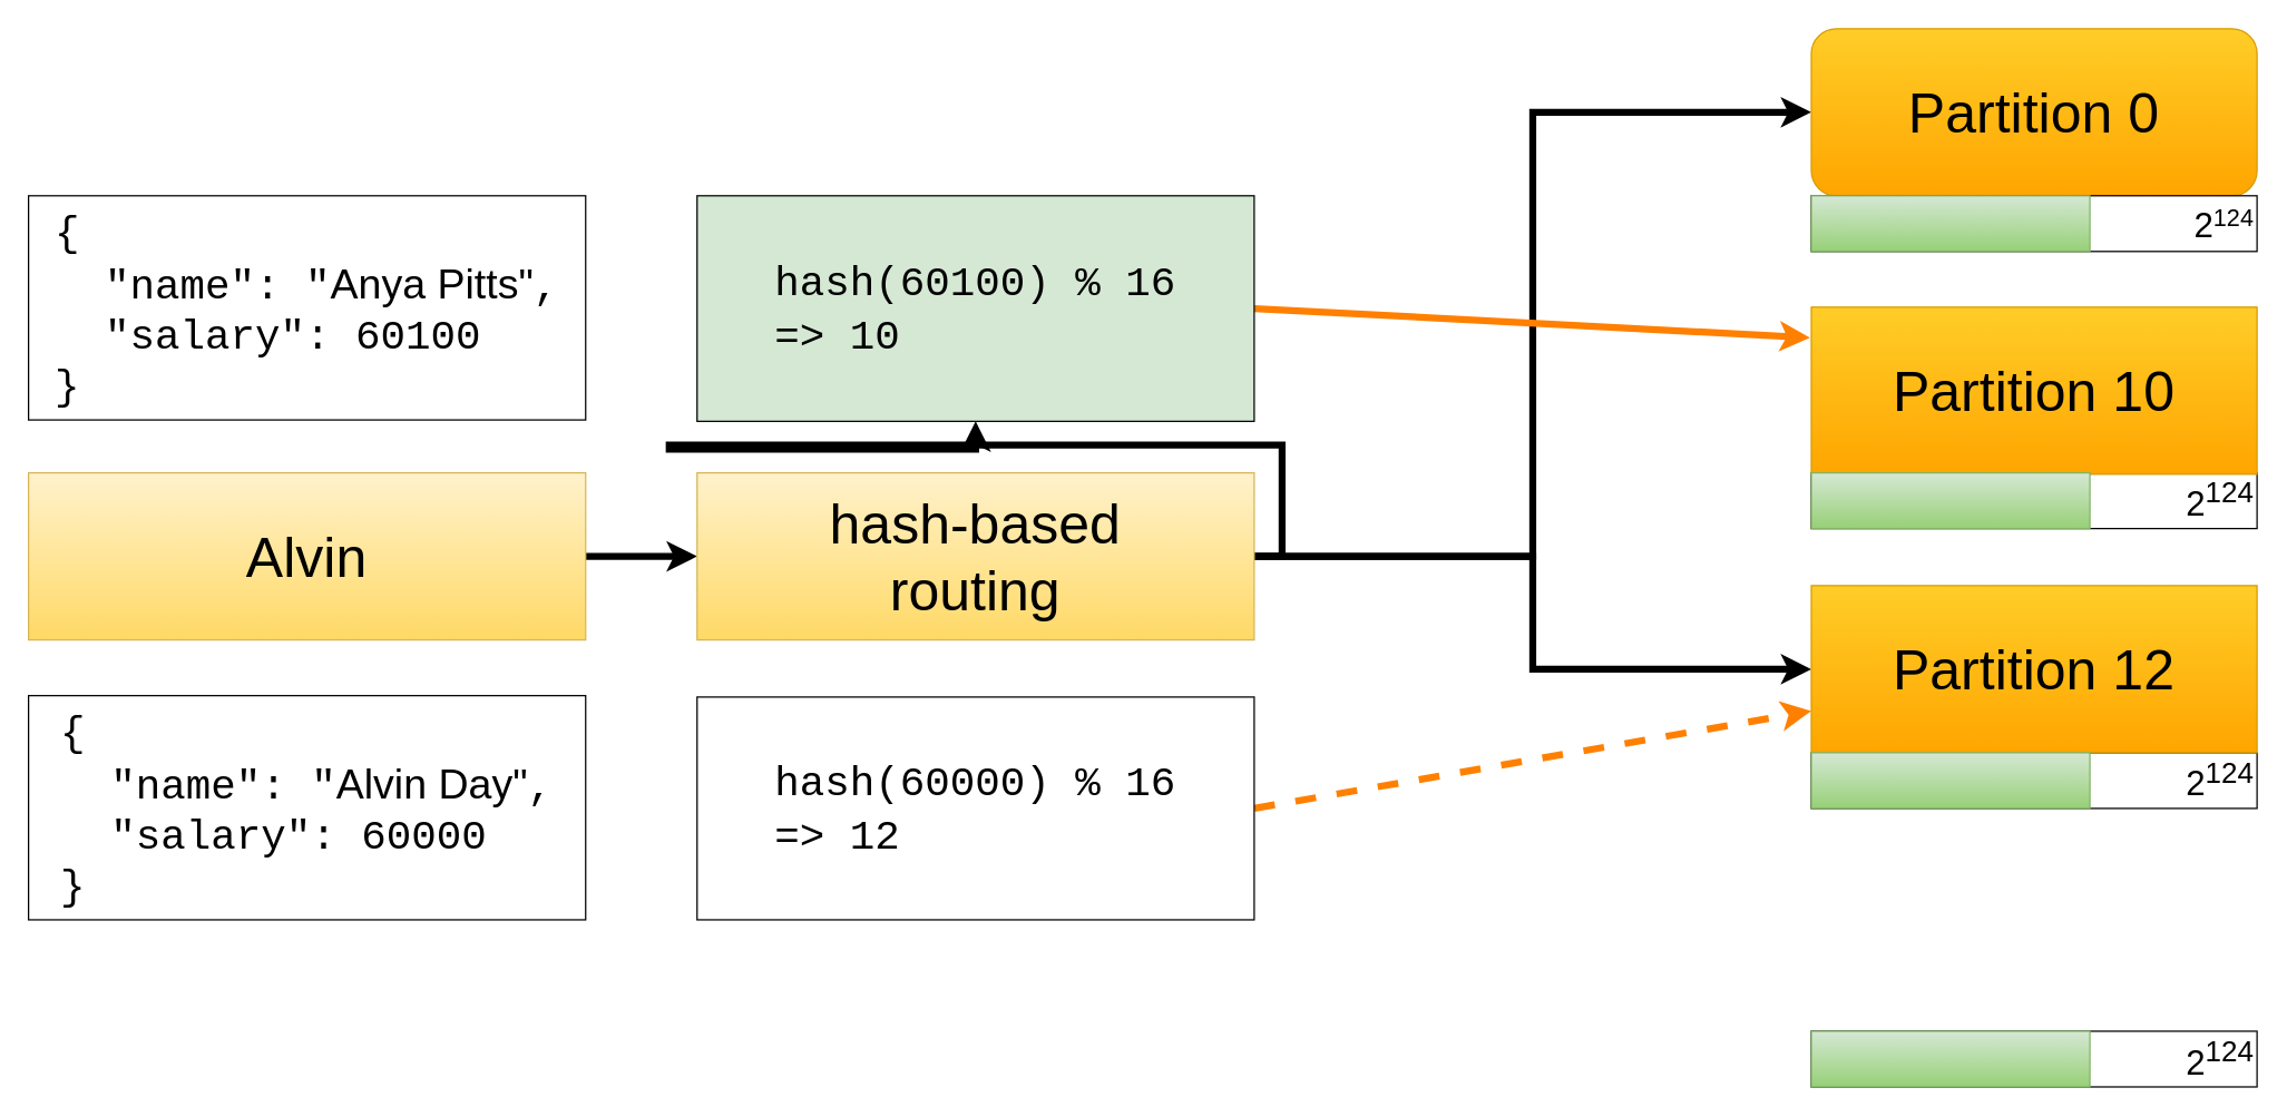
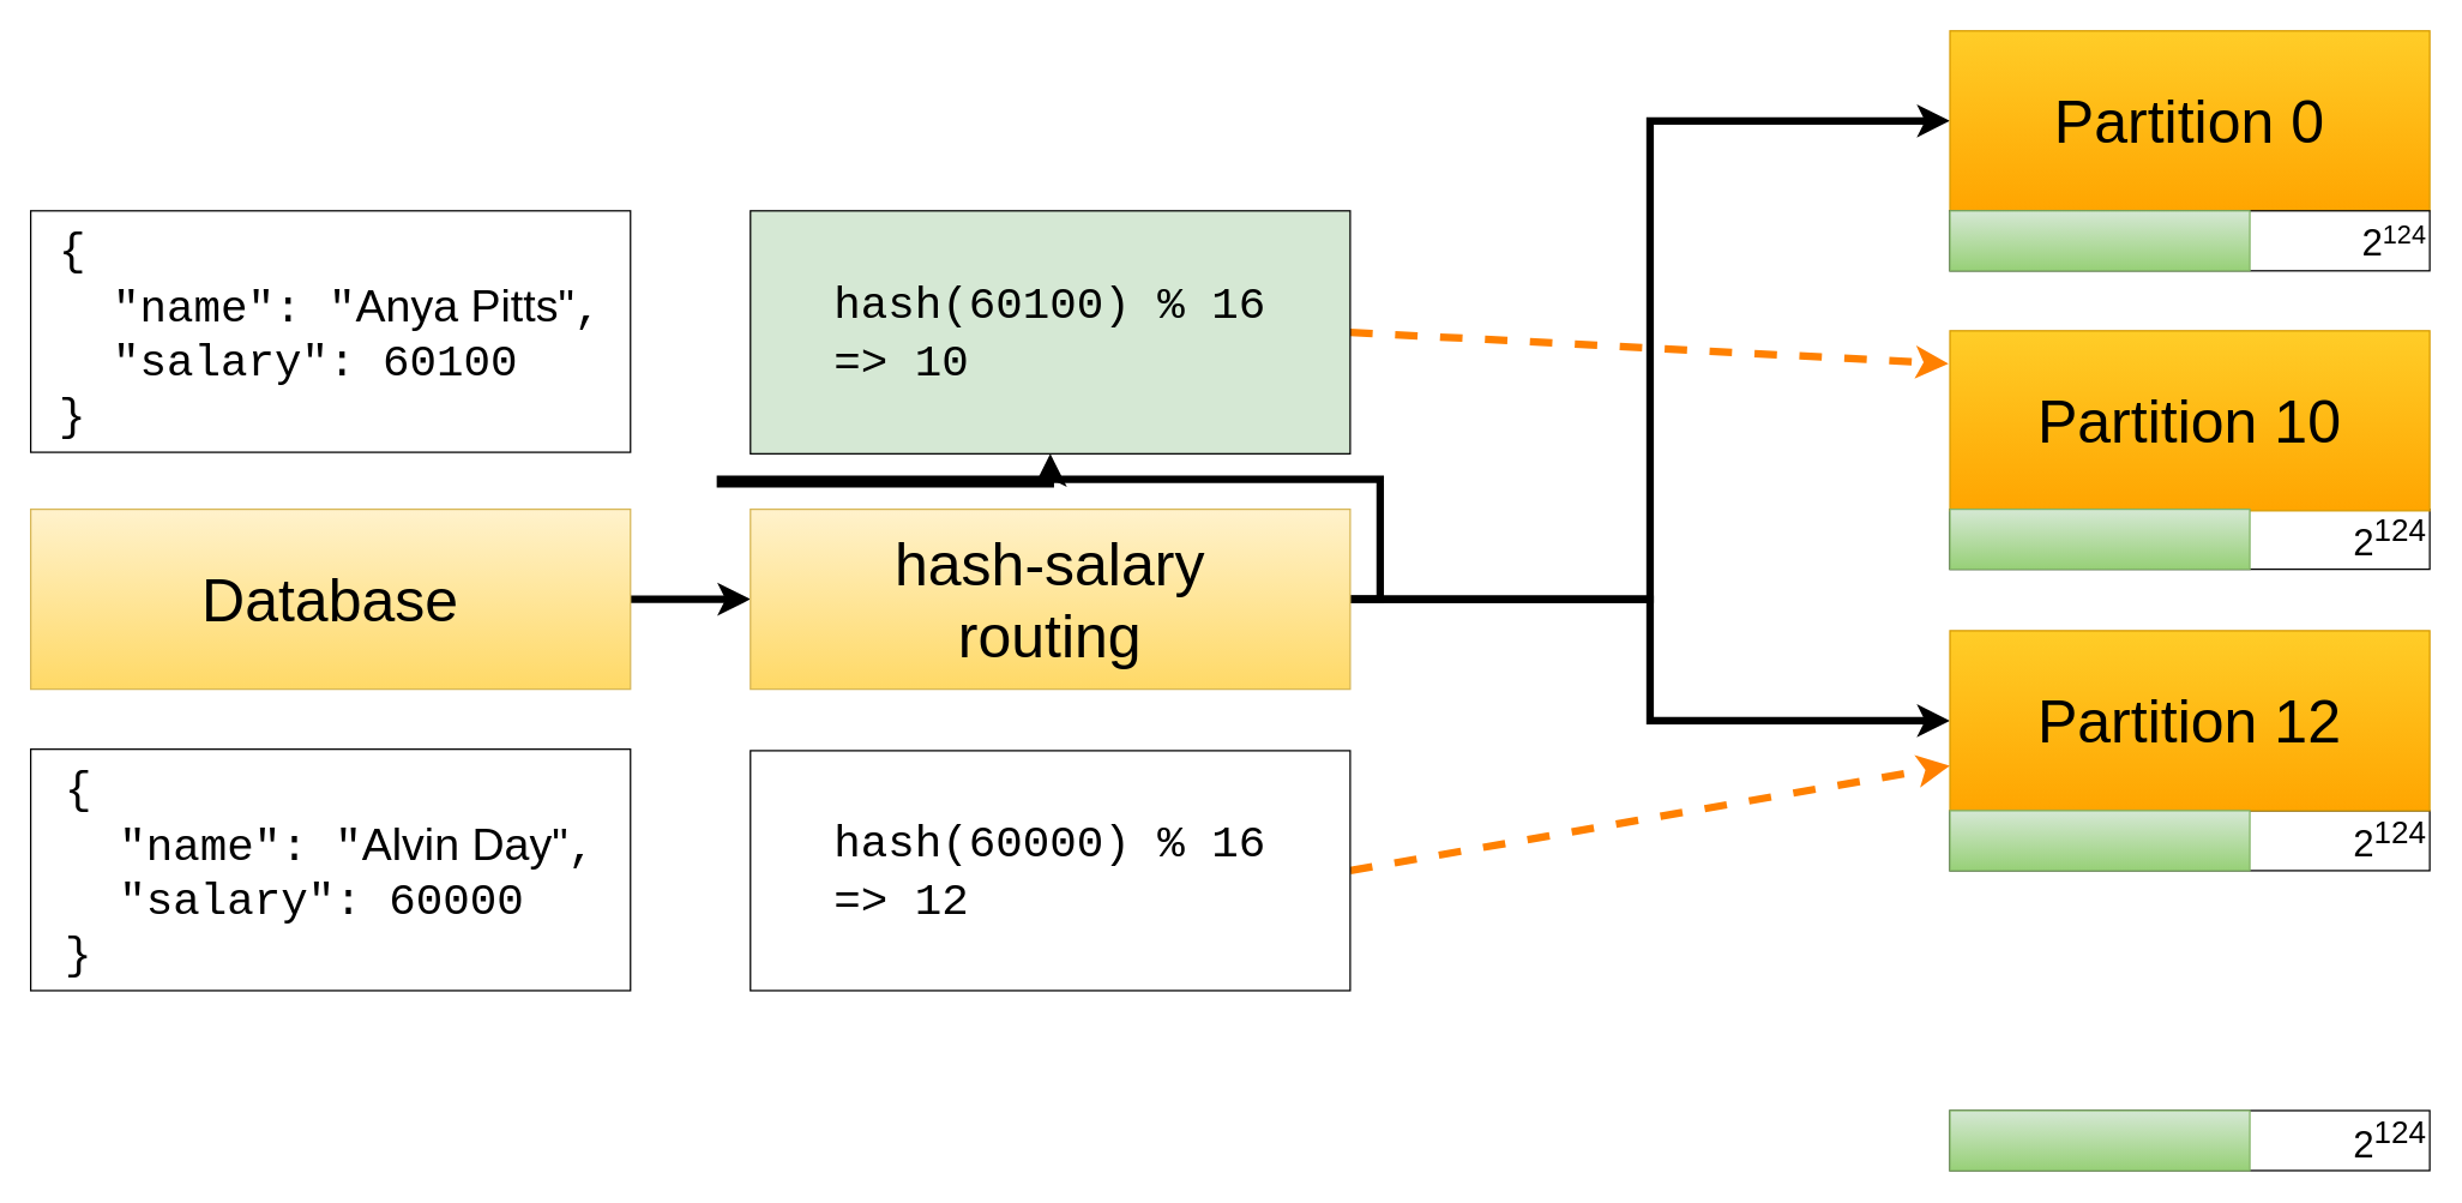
  <mxCell id="0" />
  <mxCell id="1" parent="0" />
  <mxCell id="2" value="2&lt;sup&gt;124&lt;/sup&gt;" style="rounded=0;whiteSpace=wrap;html=1;fontSize=25;align=right;" parent="1" vertex="1"><mxGeometry x="1300" y="339" width="320" height="40" as="geometry" /></mxCell>
  <mxCell id="3" value="2&lt;sup&gt;124&lt;/sup&gt;" style="rounded=0;whiteSpace=wrap;html=1;fontSize=25;align=right;" parent="1" vertex="1"><mxGeometry x="1300" y="540" width="320" height="40" as="geometry" /></mxCell>
  <mxCell id="4" style="rounded=0;orthogonalLoop=1;jettySize=auto;html=1;exitX=1;exitY=0.5;exitDx=0;exitDy=0;fontSize=40;strokeWidth=5;edgeStyle=orthogonalEdgeStyle;" parent="1" source="10" target="24" edge="1"><mxGeometry relative="1" as="geometry" /></mxCell>
  <mxCell id="5" style="edgeStyle=orthogonalEdgeStyle;rounded=0;orthogonalLoop=1;jettySize=auto;html=1;exitX=1;exitY=0.5;exitDx=0;exitDy=0;fontSize=30;strokeWidth=5;" parent="1" source="6" target="10" edge="1"><mxGeometry relative="1" as="geometry" /></mxCell>
- <mxCell id="6" value="&lt;font style=&quot;font-size: 40px;&quot;&gt;Alvin&lt;/font&gt;" style="rounded=0;whiteSpace=wrap;html=1;fillColor=#fff2cc;gradientColor=#ffd966;strokeColor=#d6b656;" parent="1" vertex="1"><mxGeometry x="20" y="339" width="400" height="120" as="geometry" /></mxCell>
+ <mxCell id="6" value="&lt;font style=&quot;font-size: 40px;&quot;&gt;Database&lt;/font&gt;" style="rounded=0;whiteSpace=wrap;html=1;fillColor=#fff2cc;gradientColor=#ffd966;strokeColor=#d6b656;" parent="1" vertex="1"><mxGeometry x="20" y="339" width="400" height="120" as="geometry" /></mxCell>
  <mxCell id="7" value="&lt;span style=&quot;font-size: 40px;&quot;&gt;Partition 10&lt;br&gt;&lt;/span&gt;" style="rounded=0;whiteSpace=wrap;html=1;fillColor=#ffcd28;gradientColor=#ffa500;strokeColor=#d79b00;" parent="1" vertex="1"><mxGeometry x="1300" y="220" width="320" height="120" as="geometry" /></mxCell>
  <mxCell id="8" style="edgeStyle=orthogonalEdgeStyle;rounded=0;orthogonalLoop=1;jettySize=auto;html=1;exitX=1;exitY=0.5;exitDx=0;exitDy=0;entryX=0;entryY=0.5;entryDx=0;entryDy=0;fontSize=40;strokeWidth=5;" parent="1" source="10" target="11" edge="1"><mxGeometry relative="1" as="geometry" /></mxCell>
  <mxCell id="9" style="edgeStyle=orthogonalEdgeStyle;rounded=0;orthogonalLoop=1;jettySize=auto;html=1;exitX=1;exitY=0.5;exitDx=0;exitDy=0;entryX=0;entryY=0.5;entryDx=0;entryDy=0;fontSize=40;strokeWidth=5;" parent="1" source="10" target="14" edge="1"><mxGeometry relative="1" as="geometry" /></mxCell>
- <mxCell id="10" value="&lt;font style=&quot;font-size: 40px;&quot;&gt;hash-based&lt;br&gt;routing&lt;br&gt;&lt;/font&gt;" style="rounded=0;whiteSpace=wrap;html=1;fillColor=#fff2cc;gradientColor=#ffd966;strokeColor=#d6b656;fontSize=30;" parent="1" vertex="1"><mxGeometry x="500" y="339" width="400" height="120" as="geometry" /></mxCell>
- <mxCell id="11" value="&lt;span style=&quot;font-size: 40px;&quot;&gt;Partition 0&lt;br&gt;&lt;/span&gt;" style="whiteSpace=wrap;html=1;fillColor=#ffcd28;gradientColor=#ffa500;strokeColor=#d79b00;rounded=1;" parent="1" vertex="1"><mxGeometry x="1300" y="20" width="320" height="120" as="geometry" /></mxCell>
+ <mxCell id="10" value="&lt;font style=&quot;font-size: 40px;&quot;&gt;hash-salary&lt;br&gt;routing&lt;br&gt;&lt;/font&gt;" style="rounded=0;whiteSpace=wrap;html=1;fillColor=#fff2cc;gradientColor=#ffd966;strokeColor=#d6b656;fontSize=30;" parent="1" vertex="1"><mxGeometry x="500" y="339" width="400" height="120" as="geometry" /></mxCell>
+ <mxCell id="11" value="&lt;span style=&quot;font-size: 40px;&quot;&gt;Partition 0&lt;br&gt;&lt;/span&gt;" style="rounded=0;whiteSpace=wrap;html=1;fillColor=#ffcd28;gradientColor=#ffa500;strokeColor=#d79b00;" parent="1" vertex="1"><mxGeometry x="1300" y="20" width="320" height="120" as="geometry" /></mxCell>
  <mxCell id="12" value="2&lt;span style=&quot;font-size: 20.833px;&quot;&gt;&lt;sup&gt;124&lt;/sup&gt;&lt;/span&gt;" style="rounded=0;whiteSpace=wrap;html=1;fontSize=25;align=right;" parent="1" vertex="1"><mxGeometry x="1300" y="140" width="320" height="40" as="geometry" /></mxCell>
  <mxCell id="13" value="" style="rounded=0;whiteSpace=wrap;html=1;fontSize=25;fillColor=#d5e8d4;gradientColor=#97d077;strokeColor=#82b366;" parent="1" vertex="1"><mxGeometry x="1300" y="140" width="200" height="40" as="geometry" /></mxCell>
  <mxCell id="14" value="&lt;span style=&quot;font-size: 40px;&quot;&gt;Partition 12&lt;br&gt;&lt;/span&gt;" style="rounded=0;whiteSpace=wrap;html=1;fillColor=#ffcd28;gradientColor=#ffa500;strokeColor=#d79b00;" parent="1" vertex="1"><mxGeometry x="1300" y="420" width="320" height="120" as="geometry" /></mxCell>
  <mxCell id="15" value="" style="rounded=0;whiteSpace=wrap;html=1;fontSize=25;fillColor=#d5e8d4;gradientColor=#97d077;strokeColor=#82b366;" parent="1" vertex="1"><mxGeometry x="1300" y="339" width="200" height="40" as="geometry" /></mxCell>
  <mxCell id="16" value="" style="rounded=0;whiteSpace=wrap;html=1;fontSize=25;fillColor=#d5e8d4;gradientColor=#97d077;strokeColor=#82b366;" parent="1" vertex="1"><mxGeometry x="1300" y="540" width="200" height="40" as="geometry" /></mxCell>
  <mxCell id="17" value="&lt;div style=&quot;text-align: left; font-size: 30px;&quot;&gt;&lt;span style=&quot;font-size: 30px; font-family: &amp;quot;Courier New&amp;quot;; background-color: initial;&quot;&gt;{&lt;/span&gt;&lt;/div&gt;&lt;font style=&quot;font-size: 30px;&quot;&gt;&lt;div style=&quot;text-align: left; font-size: 30px;&quot;&gt;&lt;font style=&quot;background-color: initial; font-size: 30px;&quot;&gt;&lt;font face=&quot;Courier New&quot; style=&quot;font-size: 30px;&quot;&gt;&amp;nbsp; &quot;name&quot;: &quot;&lt;/font&gt;&lt;span style=&quot;background-color: initial; font-size: 30px;&quot;&gt;Alvin Day&quot;&lt;/span&gt;&lt;/font&gt;&lt;font style=&quot;background-color: initial; font-size: 30px;&quot; face=&quot;Courier New&quot;&gt;,&lt;/font&gt;&lt;/div&gt;&lt;/font&gt;&lt;font style=&quot;font-size: 30px;&quot; face=&quot;Courier New&quot;&gt;&lt;div style=&quot;font-size: 30px; text-align: left;&quot;&gt;&lt;span style=&quot;background-color: initial; font-size: 30px;&quot;&gt;&amp;nbsp; &quot;salary&quot;: 60000&lt;/span&gt;&lt;/div&gt;&lt;div style=&quot;font-size: 30px; text-align: left;&quot;&gt;&lt;span style=&quot;background-color: initial; font-size: 30px;&quot;&gt;}&lt;/span&gt;&lt;/div&gt;&lt;/font&gt;" style="rounded=0;whiteSpace=wrap;html=1;verticalAlign=middle;fontSize=30;" parent="1" vertex="1"><mxGeometry x="20" y="499" width="400" height="161" as="geometry" /></mxCell>
  <mxCell id="18" style="rounded=0;orthogonalLoop=1;jettySize=auto;html=1;exitX=1;exitY=0.5;exitDx=0;exitDy=0;entryX=0;entryY=0.75;entryDx=0;entryDy=0;dashed=1;fontFamily=Courier New;fontSize=20;strokeColor=#FF8000;strokeWidth=5;" parent="1" source="19" target="14" edge="1"><mxGeometry relative="1" as="geometry" /></mxCell>
  <mxCell id="19" value="&lt;div style=&quot;text-align: left; font-size: 30px;&quot;&gt;&lt;span style=&quot;background-color: initial; font-size: 30px; font-family: &amp;quot;Courier New&amp;quot;;&quot;&gt;hash(60000) % 16&lt;/span&gt;&lt;/div&gt;&lt;div style=&quot;text-align: left; font-size: 30px;&quot;&gt;&lt;span style=&quot;background-color: initial; font-size: 30px; font-family: &amp;quot;Courier New&amp;quot;;&quot;&gt;=&amp;gt; 12&lt;/span&gt;&lt;/div&gt;" style="rounded=0;whiteSpace=wrap;html=1;verticalAlign=middle;fontSize=30;" parent="1" vertex="1"><mxGeometry x="500" y="500" width="400" height="160" as="geometry" /></mxCell>
  <mxCell id="20" value="2&lt;sup&gt;124&lt;/sup&gt;" style="rounded=0;whiteSpace=wrap;html=1;fontSize=25;align=right;" parent="1" vertex="1"><mxGeometry x="1300" y="740" width="320" height="40" as="geometry" /></mxCell>
  <mxCell id="21" value="" style="rounded=0;whiteSpace=wrap;html=1;fontSize=25;fillColor=#d5e8d4;gradientColor=#97d077;strokeColor=#82b366;" parent="1" vertex="1"><mxGeometry x="1300" y="740" width="200" height="40" as="geometry" /></mxCell>
  <mxCell id="22" value="&lt;div style=&quot;text-align: left; font-size: 30px;&quot;&gt;&lt;span style=&quot;font-size: 30px; font-family: &amp;quot;Courier New&amp;quot;; background-color: initial;&quot;&gt;{&lt;/span&gt;&lt;/div&gt;&lt;font style=&quot;font-size: 30px;&quot;&gt;&lt;div style=&quot;text-align: left; font-size: 30px;&quot;&gt;&lt;font style=&quot;background-color: initial; font-size: 30px;&quot;&gt;&lt;font face=&quot;Courier New&quot; style=&quot;font-size: 30px;&quot;&gt;&amp;nbsp; &quot;name&quot;: &quot;&lt;/font&gt;Anya Pitts&lt;span style=&quot;background-color: initial; font-size: 30px;&quot;&gt;&quot;&lt;/span&gt;&lt;/font&gt;&lt;font style=&quot;background-color: initial; font-size: 30px;&quot; face=&quot;Courier New&quot;&gt;,&lt;/font&gt;&lt;/div&gt;&lt;/font&gt;&lt;font style=&quot;font-size: 30px;&quot; face=&quot;Courier New&quot;&gt;&lt;div style=&quot;font-size: 30px; text-align: left;&quot;&gt;&lt;span style=&quot;background-color: initial; font-size: 30px;&quot;&gt;&amp;nbsp; &quot;salary&quot;: 60100&lt;/span&gt;&lt;/div&gt;&lt;div style=&quot;font-size: 30px; text-align: left;&quot;&gt;&lt;span style=&quot;background-color: initial; font-size: 30px;&quot;&gt;}&lt;/span&gt;&lt;/div&gt;&lt;/font&gt;" style="rounded=0;whiteSpace=wrap;html=1;verticalAlign=middle;fontSize=30;" parent="1" vertex="1"><mxGeometry x="20" y="140" width="400" height="161" as="geometry" /></mxCell>
- <mxCell id="23" style="rounded=0;orthogonalLoop=1;jettySize=auto;html=1;exitX=1;exitY=0.5;exitDx=0;exitDy=0;entryX=-0.003;entryY=0.183;entryDx=0;entryDy=0;entryPerimeter=0;fontFamily=Courier New;fontSize=20;strokeWidth=5;dashed=0;strokeColor=#FF8000;" parent="1" source="24" target="7" edge="1"><mxGeometry relative="1" as="geometry" /></mxCell>
+ <mxCell id="23" style="rounded=0;orthogonalLoop=1;jettySize=auto;html=1;exitX=1;exitY=0.5;exitDx=0;exitDy=0;entryX=-0.003;entryY=0.183;entryDx=0;entryDy=0;entryPerimeter=0;fontFamily=Courier New;fontSize=20;strokeWidth=5;dashed=1;strokeColor=#FF8000;" parent="1" source="24" target="7" edge="1"><mxGeometry relative="1" as="geometry" /></mxCell>
  <mxCell id="24" value="&lt;div style=&quot;text-align: left; font-size: 30px;&quot;&gt;&lt;span style=&quot;background-color: initial; font-size: 30px; font-family: &amp;quot;Courier New&amp;quot;;&quot;&gt;hash(60100) % 16&lt;/span&gt;&lt;/div&gt;&lt;div style=&quot;text-align: left; font-size: 30px;&quot;&gt;&lt;span style=&quot;background-color: initial; font-size: 30px; font-family: &amp;quot;Courier New&amp;quot;;&quot;&gt;=&amp;gt; 10&lt;/span&gt;&lt;/div&gt;" style="rounded=0;whiteSpace=wrap;html=1;verticalAlign=middle;fontSize=30;fillColor=#d5e8d4;" parent="1" vertex="1"><mxGeometry x="500" y="140" width="400" height="162" as="geometry" /></mxCell>
